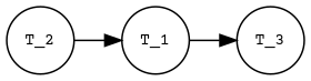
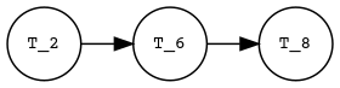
  digraph {
    fontname="Courier Prime"
    nodesep=0.1
    rankdir=LR
    ranksep=0.4
    node [fontname="Courier Prime" fontsize=10 shape=circle]
    edge [fontname="Courier Prime"]
    T_2
-   T_1
-   T_3
+   T_1 [label=T_6]
+   T_3 [label=T_8]
    T_2 -> T_1
    T_1 -> T_3
  }
